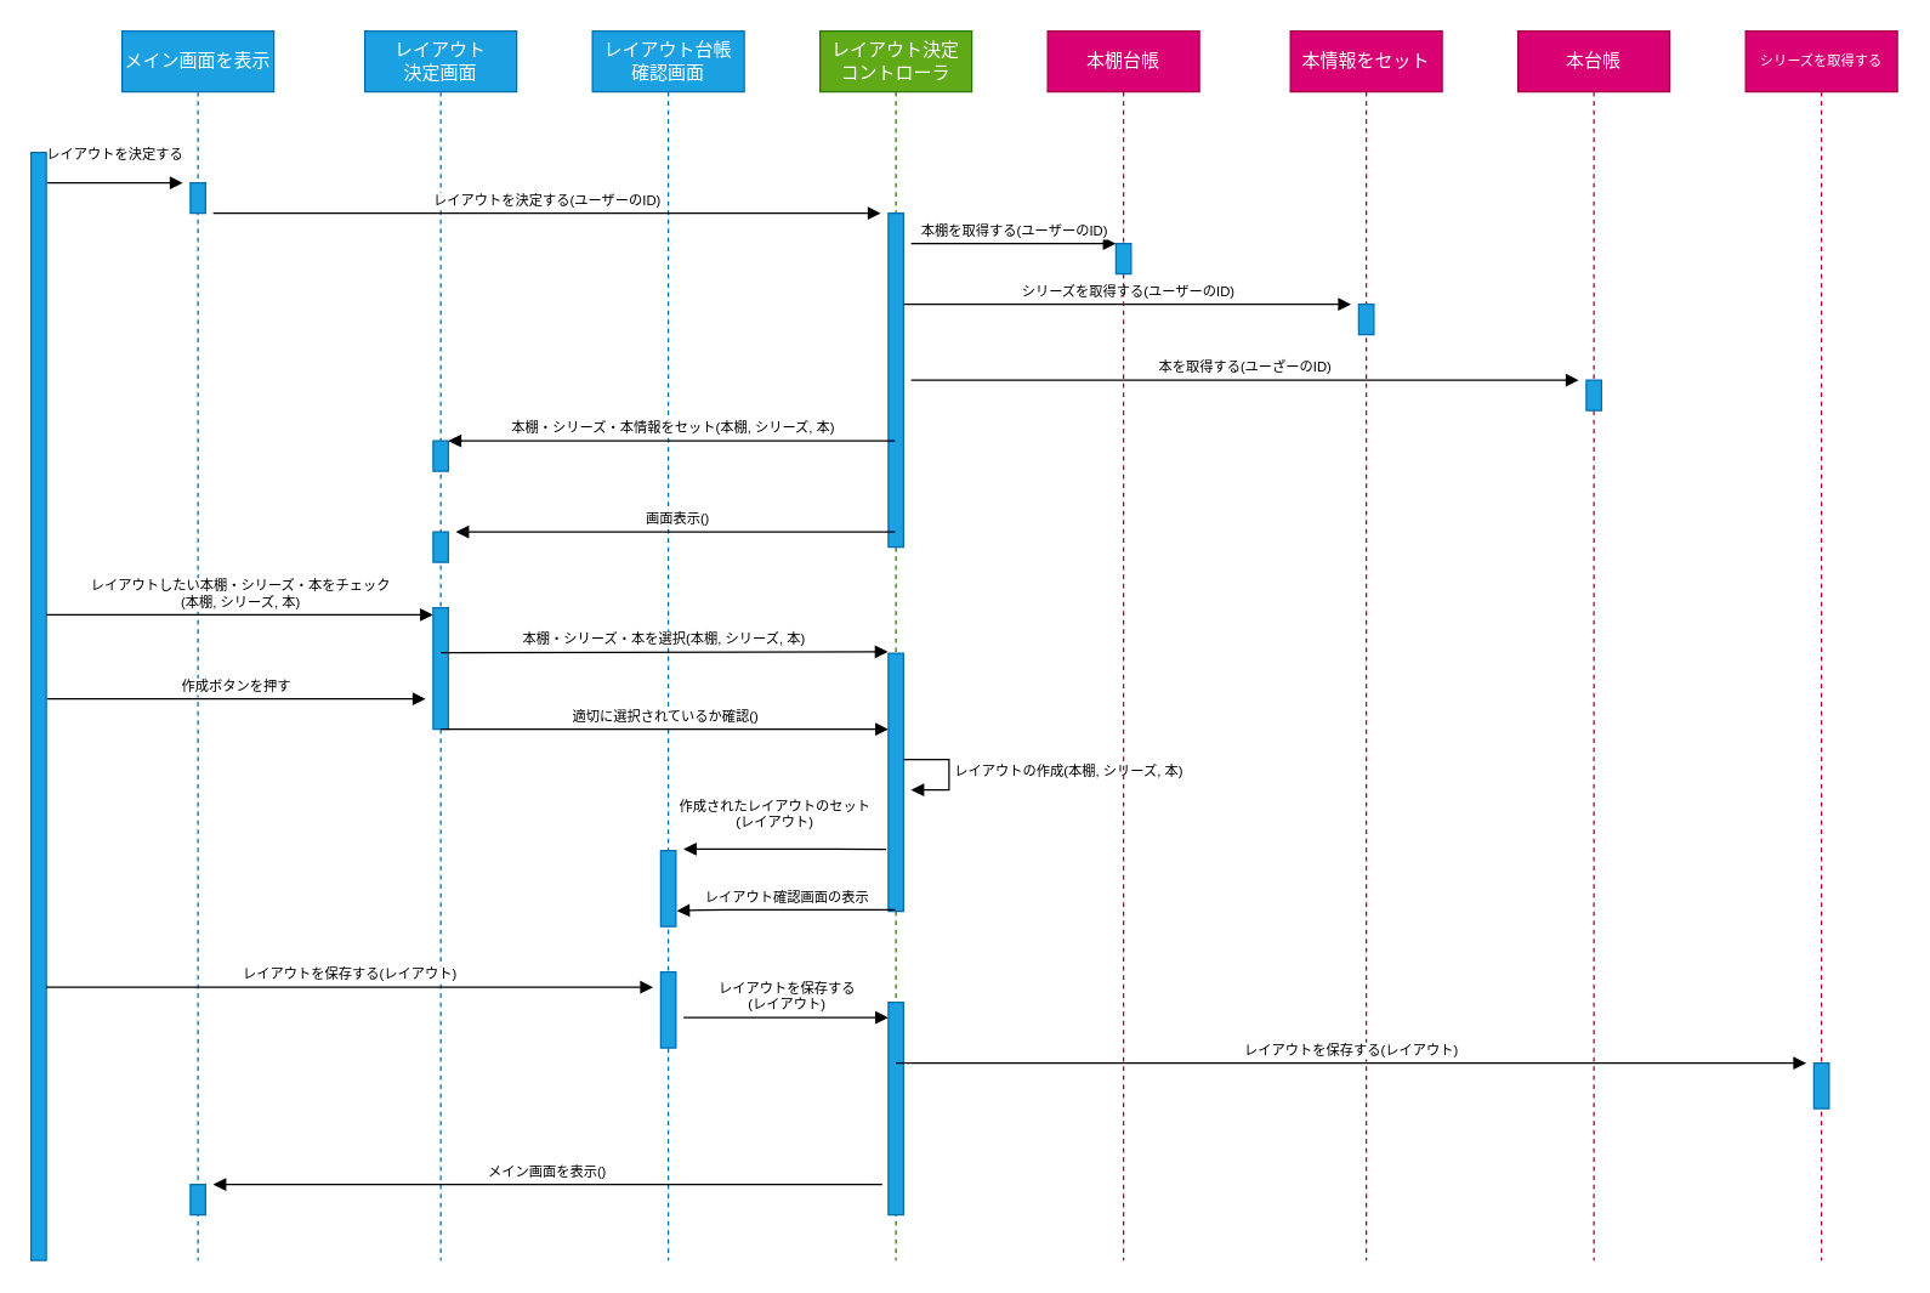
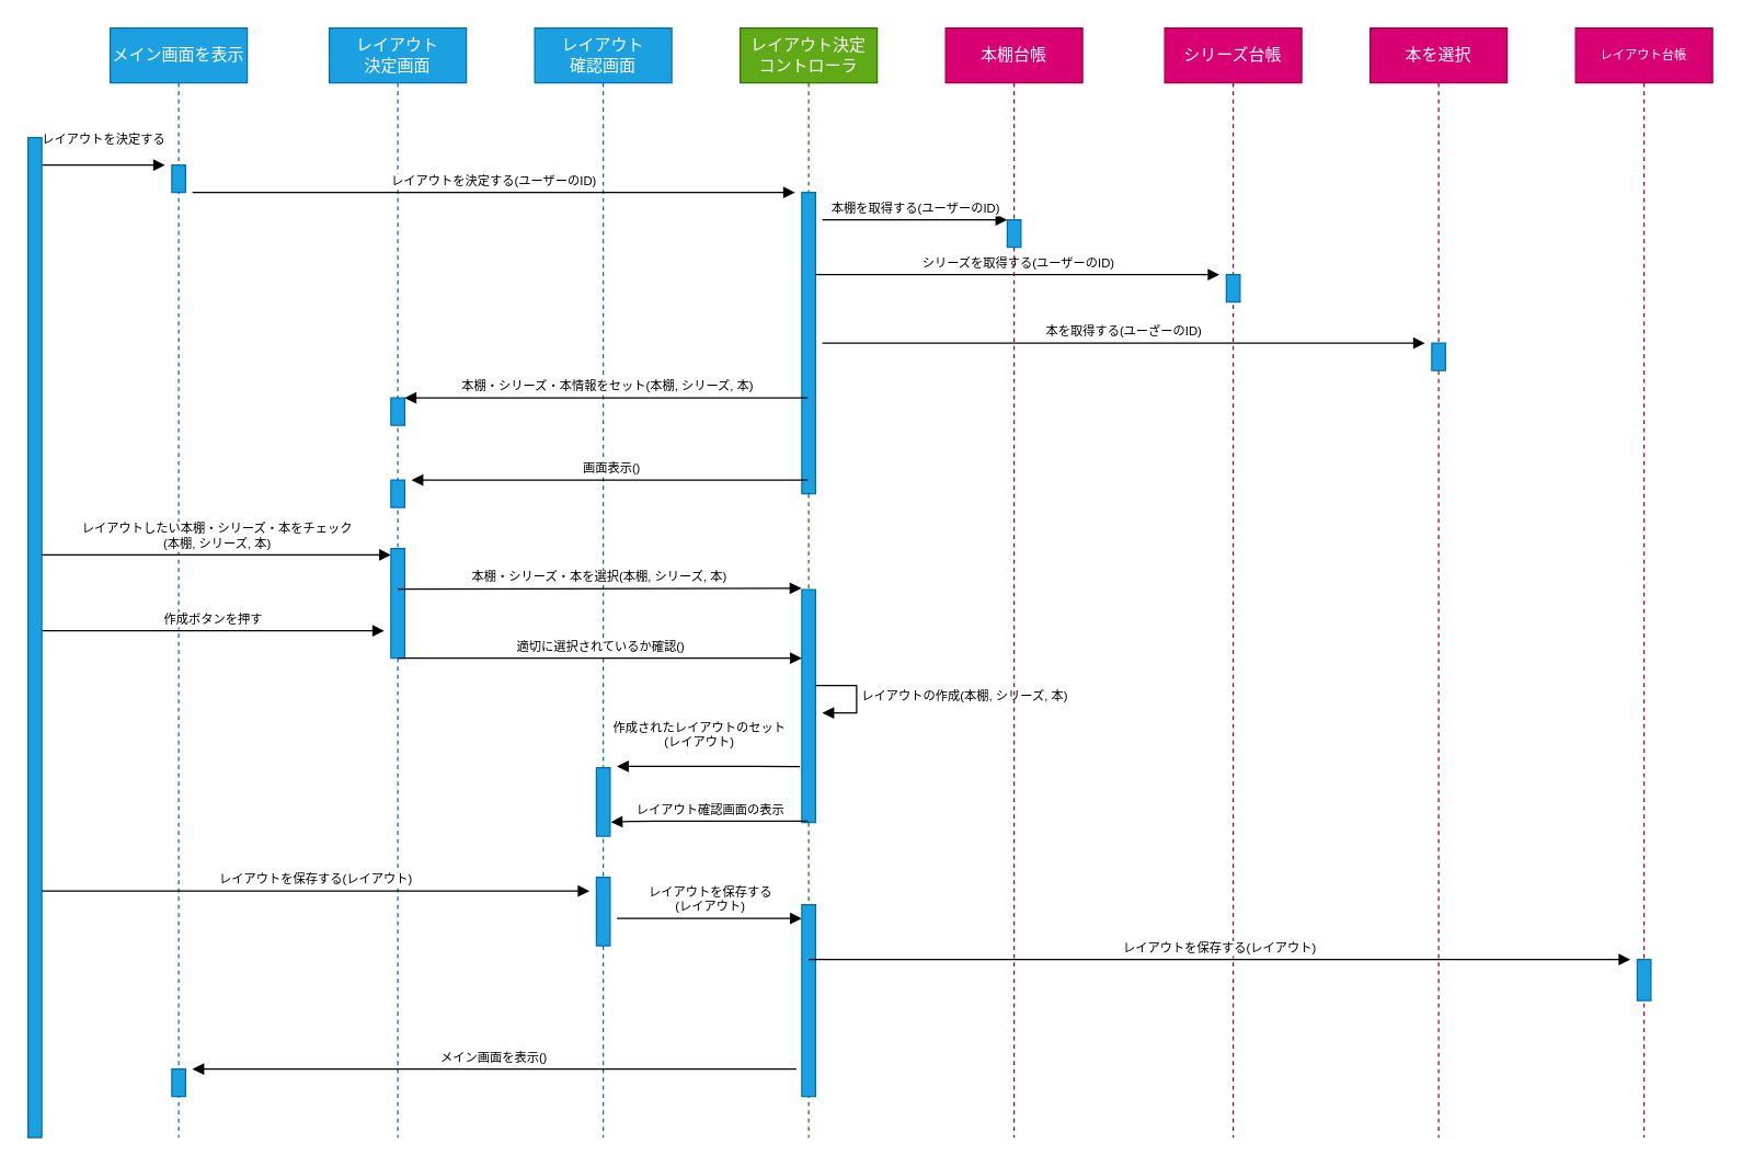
  <mxCell id="0" />
  <mxCell id="1" parent="0" />
  <mxCell id="2" value="メイン画面を表示" style="shape=umlLifeline;perimeter=lifelinePerimeter;whiteSpace=wrap;html=1;container=1;collapsible=0;recursiveResize=0;outlineConnect=0;fillColor=#1ba1e2;fontColor=#ffffff;strokeColor=#006EAF;" vertex="1" parent="1"><mxGeometry x="80" y="20" width="100" height="810" as="geometry" /></mxCell>
  <mxCell id="3" value="レイアウトを決定する" style="html=1;verticalAlign=bottom;endArrow=block;fontSize=9;" edge="1" parent="2"><mxGeometry x="0.005" y="10" width="80" relative="1" as="geometry"><mxPoint x="-50" y="100" as="sourcePoint" /><mxPoint x="40" y="100" as="targetPoint" /><mxPoint as="offset" /></mxGeometry></mxCell>
  <mxCell id="4" value="" style="html=1;points=[];perimeter=orthogonalPerimeter;fontSize=9;fillColor=#1ba1e2;fontColor=#ffffff;strokeColor=#006EAF;" vertex="1" parent="2"><mxGeometry x="45" y="100" width="10" height="20" as="geometry" /></mxCell>
  <mxCell id="5" value="作成ボタンを押す" style="html=1;verticalAlign=bottom;endArrow=block;fontSize=9;" edge="1" parent="2"><mxGeometry width="80" relative="1" as="geometry"><mxPoint x="-50" y="440" as="sourcePoint" /><mxPoint x="200" y="440" as="targetPoint" /></mxGeometry></mxCell>
  <mxCell id="6" value="" style="html=1;points=[];perimeter=orthogonalPerimeter;fontSize=9;fillColor=#1ba1e2;fontColor=#ffffff;strokeColor=#006EAF;" vertex="1" parent="2"><mxGeometry x="45" y="760" width="10" height="20" as="geometry" /></mxCell>
  <mxCell id="7" value="レイアウト&lt;br&gt;決定画面" style="shape=umlLifeline;perimeter=lifelinePerimeter;whiteSpace=wrap;html=1;container=1;collapsible=0;recursiveResize=0;outlineConnect=0;fillColor=#1ba1e2;fontColor=#ffffff;strokeColor=#006EAF;" vertex="1" parent="1"><mxGeometry x="240" y="20" width="100" height="810" as="geometry" /></mxCell>
  <mxCell id="8" value="" style="html=1;points=[];perimeter=orthogonalPerimeter;fontSize=9;fillColor=#1ba1e2;fontColor=#ffffff;strokeColor=#006EAF;" vertex="1" parent="7"><mxGeometry x="45" y="270" width="10" height="20" as="geometry" /></mxCell>
  <mxCell id="9" value="" style="html=1;points=[];perimeter=orthogonalPerimeter;fontSize=9;fillColor=#1ba1e2;fontColor=#ffffff;strokeColor=#006EAF;" vertex="1" parent="7"><mxGeometry x="45" y="330" width="10" height="20" as="geometry" /></mxCell>
  <mxCell id="10" value="" style="html=1;points=[];perimeter=orthogonalPerimeter;fontSize=9;fillColor=#1ba1e2;fontColor=#ffffff;strokeColor=#006EAF;" vertex="1" parent="7"><mxGeometry x="45" y="380" width="10" height="80" as="geometry" /></mxCell>
- <mxCell id="11" value="レイアウト台帳&lt;br&gt;確認画面" style="shape=umlLifeline;perimeter=lifelinePerimeter;whiteSpace=wrap;html=1;container=1;collapsible=0;recursiveResize=0;outlineConnect=0;fillColor=#1ba1e2;fontColor=#ffffff;strokeColor=#006EAF;" vertex="1" parent="1"><mxGeometry x="390" y="20" width="100" height="810" as="geometry" /></mxCell>
+ <mxCell id="11" value="レイアウト&lt;br&gt;確認画面" style="shape=umlLifeline;perimeter=lifelinePerimeter;whiteSpace=wrap;html=1;container=1;collapsible=0;recursiveResize=0;outlineConnect=0;fillColor=#1ba1e2;fontColor=#ffffff;strokeColor=#006EAF;" vertex="1" parent="1"><mxGeometry x="390" y="20" width="100" height="810" as="geometry" /></mxCell>
  <mxCell id="12" value="" style="html=1;points=[];perimeter=orthogonalPerimeter;fontSize=9;fillColor=#1ba1e2;fontColor=#ffffff;strokeColor=#006EAF;" vertex="1" parent="11"><mxGeometry x="45" y="540" width="10" height="50" as="geometry" /></mxCell>
  <mxCell id="13" value="" style="html=1;points=[];perimeter=orthogonalPerimeter;fontSize=9;fillColor=#1ba1e2;fontColor=#ffffff;strokeColor=#006EAF;" vertex="1" parent="11"><mxGeometry x="45" y="620" width="10" height="50" as="geometry" /></mxCell>
  <mxCell id="14" value="レイアウトを保存する&lt;br&gt;(レイアウト)" style="html=1;verticalAlign=bottom;endArrow=block;fontSize=9;" edge="1" parent="11" target="20"><mxGeometry width="80" relative="1" as="geometry"><mxPoint x="60" y="650" as="sourcePoint" /><mxPoint x="140" y="650" as="targetPoint" /></mxGeometry></mxCell>
  <mxCell id="15" value="レイアウト決定&lt;br&gt;コントローラ" style="shape=umlLifeline;perimeter=lifelinePerimeter;whiteSpace=wrap;html=1;container=1;collapsible=0;recursiveResize=0;outlineConnect=0;fillColor=#60a917;fontColor=#ffffff;strokeColor=#2D7600;" vertex="1" parent="1"><mxGeometry x="540" y="20" width="100" height="810" as="geometry" /></mxCell>
  <mxCell id="16" value="" style="html=1;points=[];perimeter=orthogonalPerimeter;fontSize=9;fillColor=#1ba1e2;fontColor=#ffffff;strokeColor=#006EAF;" vertex="1" parent="15"><mxGeometry x="45" y="120" width="10" height="220" as="geometry" /></mxCell>
  <mxCell id="17" value="シリーズを取得する(ユーザーのID)" style="html=1;verticalAlign=bottom;endArrow=block;fontSize=9;" edge="1" parent="15"><mxGeometry width="80" relative="1" as="geometry"><mxPoint x="55" y="180" as="sourcePoint" /><mxPoint x="350" y="180" as="targetPoint" /></mxGeometry></mxCell>
  <mxCell id="18" value="" style="html=1;points=[];perimeter=orthogonalPerimeter;fontSize=9;fillColor=#1ba1e2;fontColor=#ffffff;strokeColor=#006EAF;" vertex="1" parent="15"><mxGeometry x="45" y="410" width="10" height="170" as="geometry" /></mxCell>
  <mxCell id="19" value="レイアウトの作成(本棚, シリーズ, 本)" style="edgeStyle=orthogonalEdgeStyle;html=1;align=left;spacingLeft=2;endArrow=block;rounded=0;entryX=1;entryY=0;fontSize=9;" edge="1" parent="15"><mxGeometry relative="1" as="geometry"><mxPoint x="55" y="480" as="sourcePoint" /><Array as="points"><mxPoint x="85" y="480" /></Array><mxPoint x="60.0" y="500" as="targetPoint" /></mxGeometry></mxCell>
  <mxCell id="20" value="" style="html=1;points=[];perimeter=orthogonalPerimeter;fontSize=9;fillColor=#1ba1e2;fontColor=#ffffff;strokeColor=#006EAF;" vertex="1" parent="15"><mxGeometry x="45" y="640" width="10" height="140" as="geometry" /></mxCell>
  <mxCell id="21" value="メイン画面を表示()" style="html=1;verticalAlign=bottom;endArrow=block;fontSize=9;" edge="1" parent="15"><mxGeometry width="80" relative="1" as="geometry"><mxPoint x="41" y="760" as="sourcePoint" /><mxPoint x="-400" y="760" as="targetPoint" /></mxGeometry></mxCell>
  <mxCell id="22" value="本棚台帳" style="shape=umlLifeline;perimeter=lifelinePerimeter;whiteSpace=wrap;html=1;container=1;collapsible=0;recursiveResize=0;outlineConnect=0;fillColor=#d80073;fontColor=#ffffff;strokeColor=#A50040;" vertex="1" parent="1"><mxGeometry x="690" y="20" width="100" height="810" as="geometry" /></mxCell>
  <mxCell id="23" value="" style="html=1;points=[];perimeter=orthogonalPerimeter;fontSize=9;fillColor=#1ba1e2;fontColor=#ffffff;strokeColor=#006EAF;" vertex="1" parent="22"><mxGeometry x="45" y="140" width="10" height="20" as="geometry" /></mxCell>
- <mxCell id="24" value="本情報をセット" style="shape=umlLifeline;perimeter=lifelinePerimeter;whiteSpace=wrap;html=1;container=1;collapsible=0;recursiveResize=0;outlineConnect=0;fillColor=#d80073;fontColor=#ffffff;strokeColor=#A50040;" vertex="1" parent="1"><mxGeometry x="850" y="20" width="100" height="810" as="geometry" /></mxCell>
+ <mxCell id="24" value="シリーズ台帳" style="shape=umlLifeline;perimeter=lifelinePerimeter;whiteSpace=wrap;html=1;container=1;collapsible=0;recursiveResize=0;outlineConnect=0;fillColor=#d80073;fontColor=#ffffff;strokeColor=#A50040;" vertex="1" parent="1"><mxGeometry x="850" y="20" width="100" height="810" as="geometry" /></mxCell>
  <mxCell id="25" value="" style="html=1;points=[];perimeter=orthogonalPerimeter;fontSize=9;fillColor=#1ba1e2;fontColor=#ffffff;strokeColor=#006EAF;" vertex="1" parent="24"><mxGeometry x="45" y="180" width="10" height="20" as="geometry" /></mxCell>
- <mxCell id="26" value="本台帳" style="shape=umlLifeline;perimeter=lifelinePerimeter;whiteSpace=wrap;html=1;container=1;collapsible=0;recursiveResize=0;outlineConnect=0;fillColor=#d80073;fontColor=#ffffff;strokeColor=#A50040;" vertex="1" parent="1"><mxGeometry x="1000" y="20" width="100" height="810" as="geometry" /></mxCell>
+ <mxCell id="26" value="本を選択" style="shape=umlLifeline;perimeter=lifelinePerimeter;whiteSpace=wrap;html=1;container=1;collapsible=0;recursiveResize=0;outlineConnect=0;fillColor=#d80073;fontColor=#ffffff;strokeColor=#A50040;" vertex="1" parent="1"><mxGeometry x="1000" y="20" width="100" height="810" as="geometry" /></mxCell>
  <mxCell id="27" value="" style="html=1;points=[];perimeter=orthogonalPerimeter;fontSize=9;fillColor=#1ba1e2;fontColor=#ffffff;strokeColor=#006EAF;" vertex="1" parent="26"><mxGeometry x="45" y="230" width="10" height="20" as="geometry" /></mxCell>
  <mxCell id="28" value="" style="html=1;points=[];perimeter=orthogonalPerimeter;fillColor=#1ba1e2;fontColor=#ffffff;strokeColor=#006EAF;" vertex="1" parent="1"><mxGeometry x="20" y="100" width="10" height="730" as="geometry" /></mxCell>
  <mxCell id="29" value="レイアウトを決定する(ユーザーのID)" style="html=1;verticalAlign=bottom;endArrow=block;fontSize=9;" edge="1" parent="1"><mxGeometry width="80" relative="1" as="geometry"><mxPoint x="140" y="140" as="sourcePoint" /><mxPoint x="580" y="140" as="targetPoint" /></mxGeometry></mxCell>
  <mxCell id="30" value="本棚を取得する(ユーザーのID)" style="html=1;verticalAlign=bottom;endArrow=block;fontSize=9;" edge="1" parent="1" target="23"><mxGeometry width="80" relative="1" as="geometry"><mxPoint x="600" y="160" as="sourcePoint" /><mxPoint x="730" y="160" as="targetPoint" /></mxGeometry></mxCell>
  <mxCell id="31" value="本を取得する(ユーざーのID)" style="html=1;verticalAlign=bottom;endArrow=block;fontSize=9;" edge="1" parent="1"><mxGeometry width="80" relative="1" as="geometry"><mxPoint x="600" y="250" as="sourcePoint" /><mxPoint x="1040" y="250" as="targetPoint" /></mxGeometry></mxCell>
  <mxCell id="32" value="本棚・シリーズ・本情報をセット(本棚, シリーズ, 本)" style="html=1;verticalAlign=bottom;endArrow=block;fontSize=9;" edge="1" parent="1" source="15" target="8"><mxGeometry width="80" relative="1" as="geometry"><mxPoint x="340" y="280" as="sourcePoint" /><mxPoint x="300" y="290" as="targetPoint" /><Array as="points"><mxPoint x="490" y="290" /></Array></mxGeometry></mxCell>
  <mxCell id="33" value="画面表示()" style="html=1;verticalAlign=bottom;endArrow=block;fontSize=9;" edge="1" parent="1" source="15"><mxGeometry x="-0.003" width="80" relative="1" as="geometry"><mxPoint x="354" y="394.62" as="sourcePoint" /><mxPoint x="300" y="350" as="targetPoint" /><Array as="points"><mxPoint x="520" y="350" /><mxPoint x="450" y="350" /><mxPoint x="430" y="350" /><mxPoint x="380" y="350" /></Array><mxPoint as="offset" /></mxGeometry></mxCell>
  <mxCell id="34" value="&lt;br&gt;" style="edgeLabel;html=1;align=center;verticalAlign=middle;resizable=0;points=[];fontSize=9;" vertex="1" connectable="0" parent="33"><mxGeometry x="-0.836" y="3" relative="1" as="geometry"><mxPoint as="offset" /></mxGeometry></mxCell>
  <mxCell id="35" value="レイアウトしたい本棚・シリーズ・本をチェック&lt;br&gt;(本棚, シリーズ, 本)" style="html=1;verticalAlign=bottom;endArrow=block;fontSize=9;" edge="1" parent="1" target="10"><mxGeometry width="80" relative="1" as="geometry"><mxPoint x="30" y="404.6" as="sourcePoint" /><mxPoint x="220" y="405" as="targetPoint" /></mxGeometry></mxCell>
  <mxCell id="36" value="本棚・シリーズ・本を選択(本棚, シリーズ, 本)" style="html=1;verticalAlign=bottom;endArrow=block;fontSize=9;entryX=-0.033;entryY=-0.006;entryDx=0;entryDy=0;entryPerimeter=0;" edge="1" parent="1" target="18"><mxGeometry width="80" relative="1" as="geometry"><mxPoint x="290" y="429.6" as="sourcePoint" /><mxPoint x="580" y="430" as="targetPoint" /></mxGeometry></mxCell>
  <mxCell id="37" value="適切に選択されているか確認()" style="html=1;verticalAlign=bottom;endArrow=block;fontSize=9;" edge="1" parent="1" target="18"><mxGeometry width="80" relative="1" as="geometry"><mxPoint x="290" y="480" as="sourcePoint" /><mxPoint x="370" y="480" as="targetPoint" /></mxGeometry></mxCell>
  <mxCell id="38" value="作成されたレイアウトのセット&lt;br&gt;(レイアウト)" style="html=1;verticalAlign=bottom;endArrow=block;fontSize=9;exitX=-0.135;exitY=0.668;exitDx=0;exitDy=0;exitPerimeter=0;" edge="1" parent="1"><mxGeometry x="0.102" y="-9" width="80" relative="1" as="geometry"><mxPoint x="583.65" y="559.2" as="sourcePoint" /><mxPoint x="450" y="559" as="targetPoint" /><Array as="points"><mxPoint x="540" y="559" /></Array><mxPoint as="offset" /></mxGeometry></mxCell>
  <mxCell id="39" value="レイアウト確認画面の表示" style="html=1;verticalAlign=bottom;endArrow=block;fontSize=9;entryX=1.051;entryY=0.509;entryDx=0;entryDy=0;entryPerimeter=0;" edge="1" parent="1"><mxGeometry width="80" relative="1" as="geometry"><mxPoint x="589.5" y="599" as="sourcePoint" /><mxPoint x="445.51" y="599.72" as="targetPoint" /><Array as="points"><mxPoint x="540" y="599" /><mxPoint x="470" y="599" /></Array></mxGeometry></mxCell>
  <mxCell id="40" value="レイアウトを保存する(レイアウト)" style="html=1;verticalAlign=bottom;endArrow=block;fontSize=9;" edge="1" parent="1"><mxGeometry width="80" relative="1" as="geometry"><mxPoint x="30" y="650" as="sourcePoint" /><mxPoint x="430" y="650" as="targetPoint" /></mxGeometry></mxCell>
- <mxCell id="41" value="シリーズを取得する" style="shape=umlLifeline;perimeter=lifelinePerimeter;whiteSpace=wrap;html=1;container=1;collapsible=0;recursiveResize=0;outlineConnect=0;fontSize=9;fillColor=#d80073;fontColor=#ffffff;strokeColor=#A50040;" vertex="1" parent="1"><mxGeometry x="1150" y="20" width="100" height="810" as="geometry" /></mxCell>
+ <mxCell id="41" value="レイアウト台帳" style="shape=umlLifeline;perimeter=lifelinePerimeter;whiteSpace=wrap;html=1;container=1;collapsible=0;recursiveResize=0;outlineConnect=0;fontSize=9;fillColor=#d80073;fontColor=#ffffff;strokeColor=#A50040;" vertex="1" parent="1"><mxGeometry x="1150" y="20" width="100" height="810" as="geometry" /></mxCell>
  <mxCell id="42" value="" style="html=1;points=[];perimeter=orthogonalPerimeter;fontSize=9;fillColor=#1ba1e2;fontColor=#ffffff;strokeColor=#006EAF;" vertex="1" parent="41"><mxGeometry x="45" y="680" width="10" height="30" as="geometry" /></mxCell>
  <mxCell id="43" value="レイアウトを保存する(レイアウト)" style="html=1;verticalAlign=bottom;endArrow=block;fontSize=9;" edge="1" parent="1"><mxGeometry width="80" relative="1" as="geometry"><mxPoint x="590" y="700" as="sourcePoint" /><mxPoint x="1190" y="700" as="targetPoint" /></mxGeometry></mxCell>
